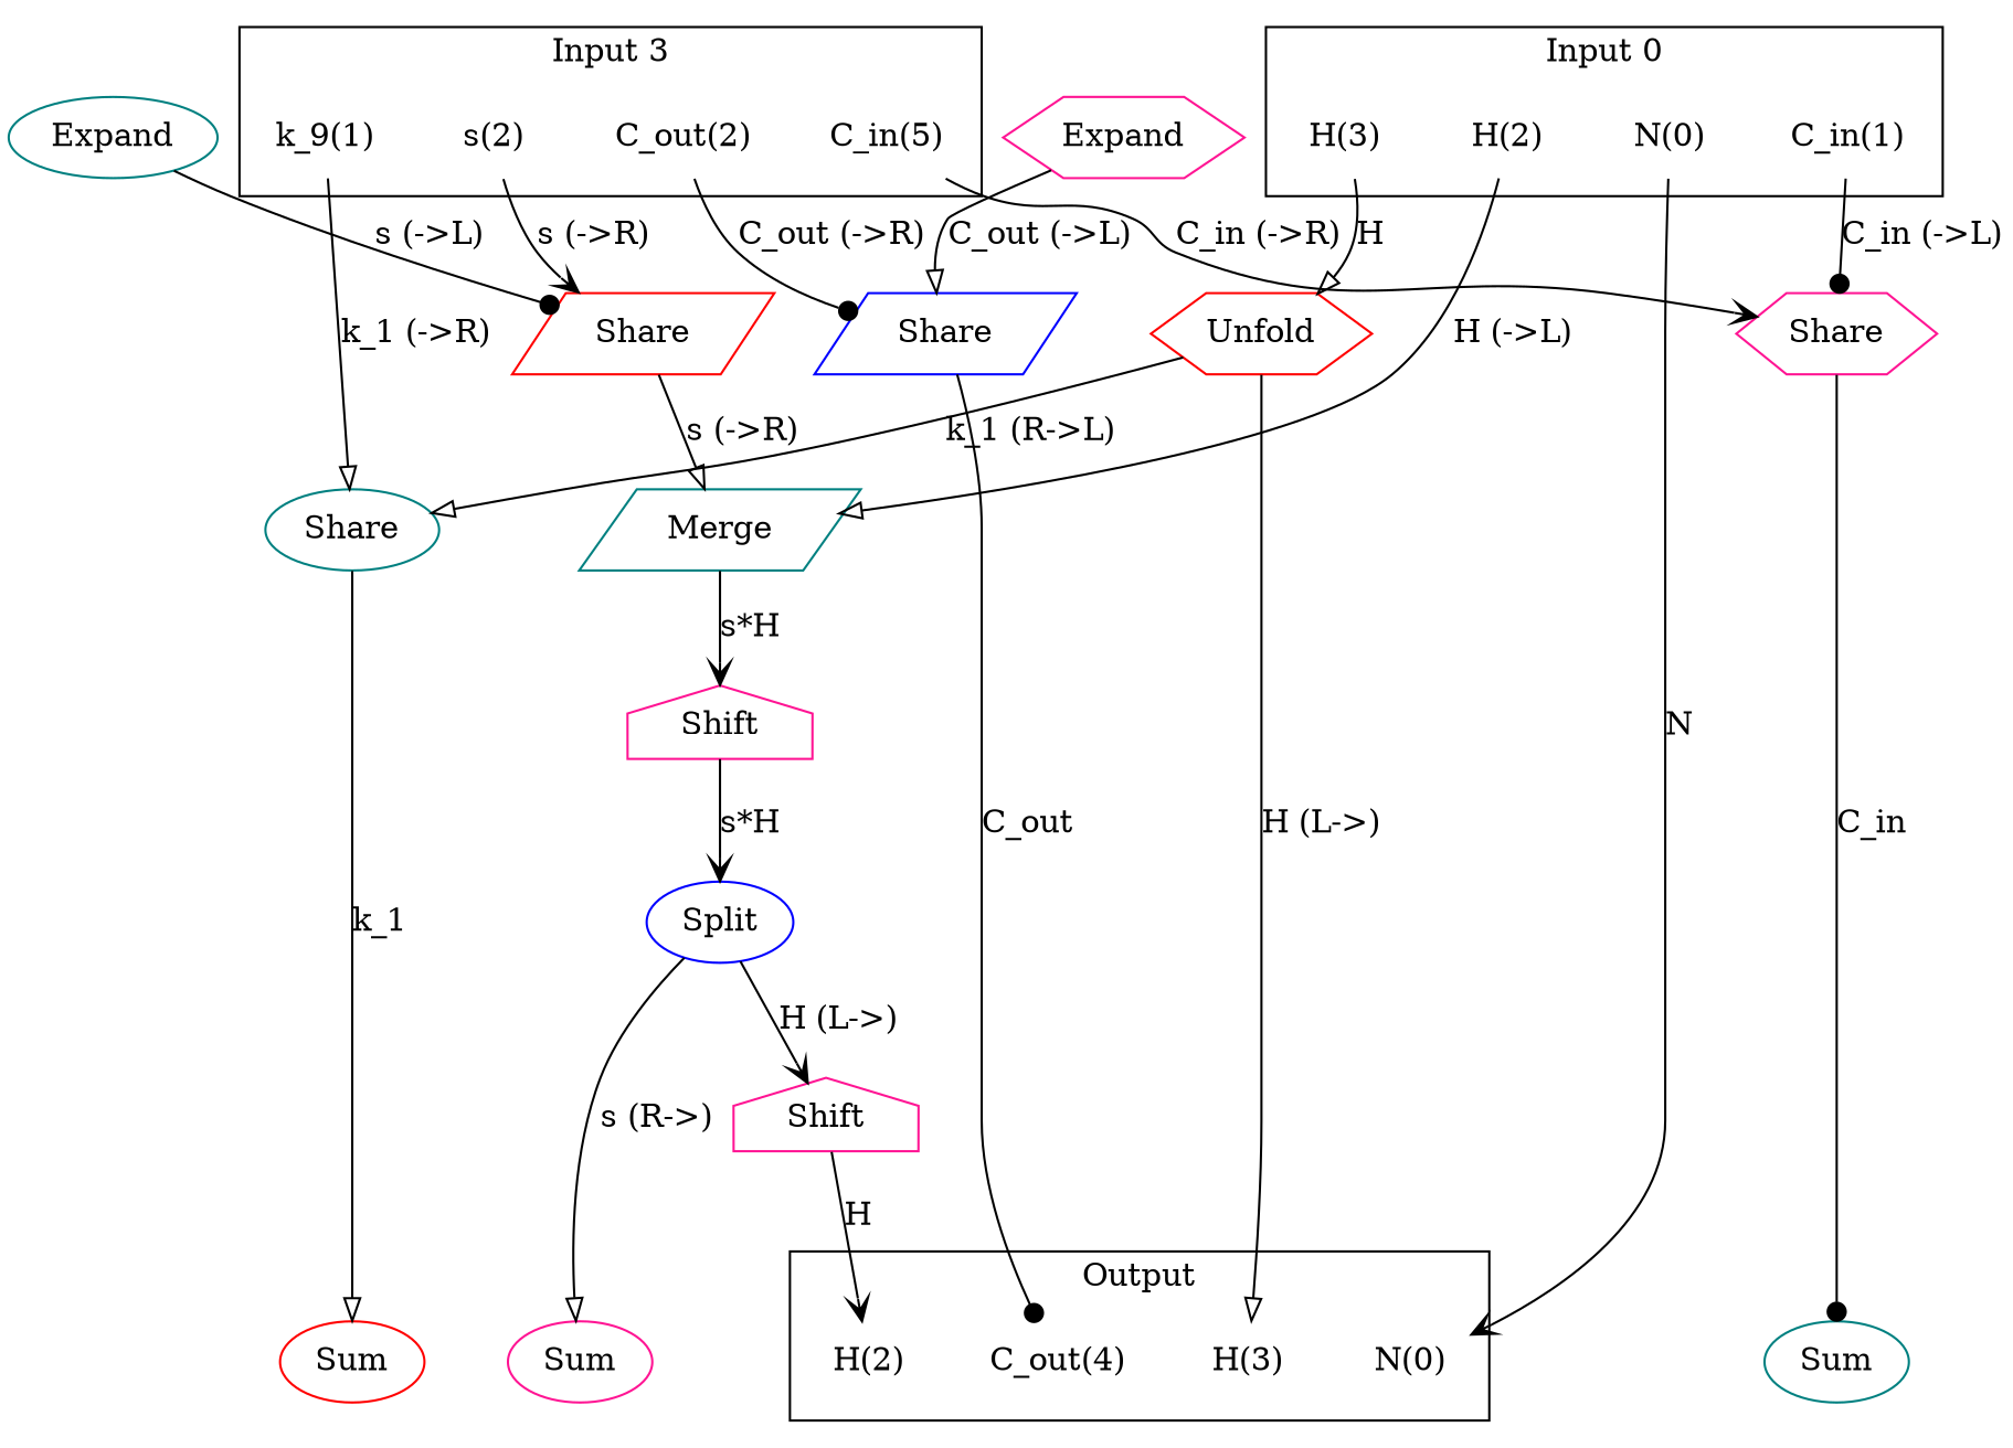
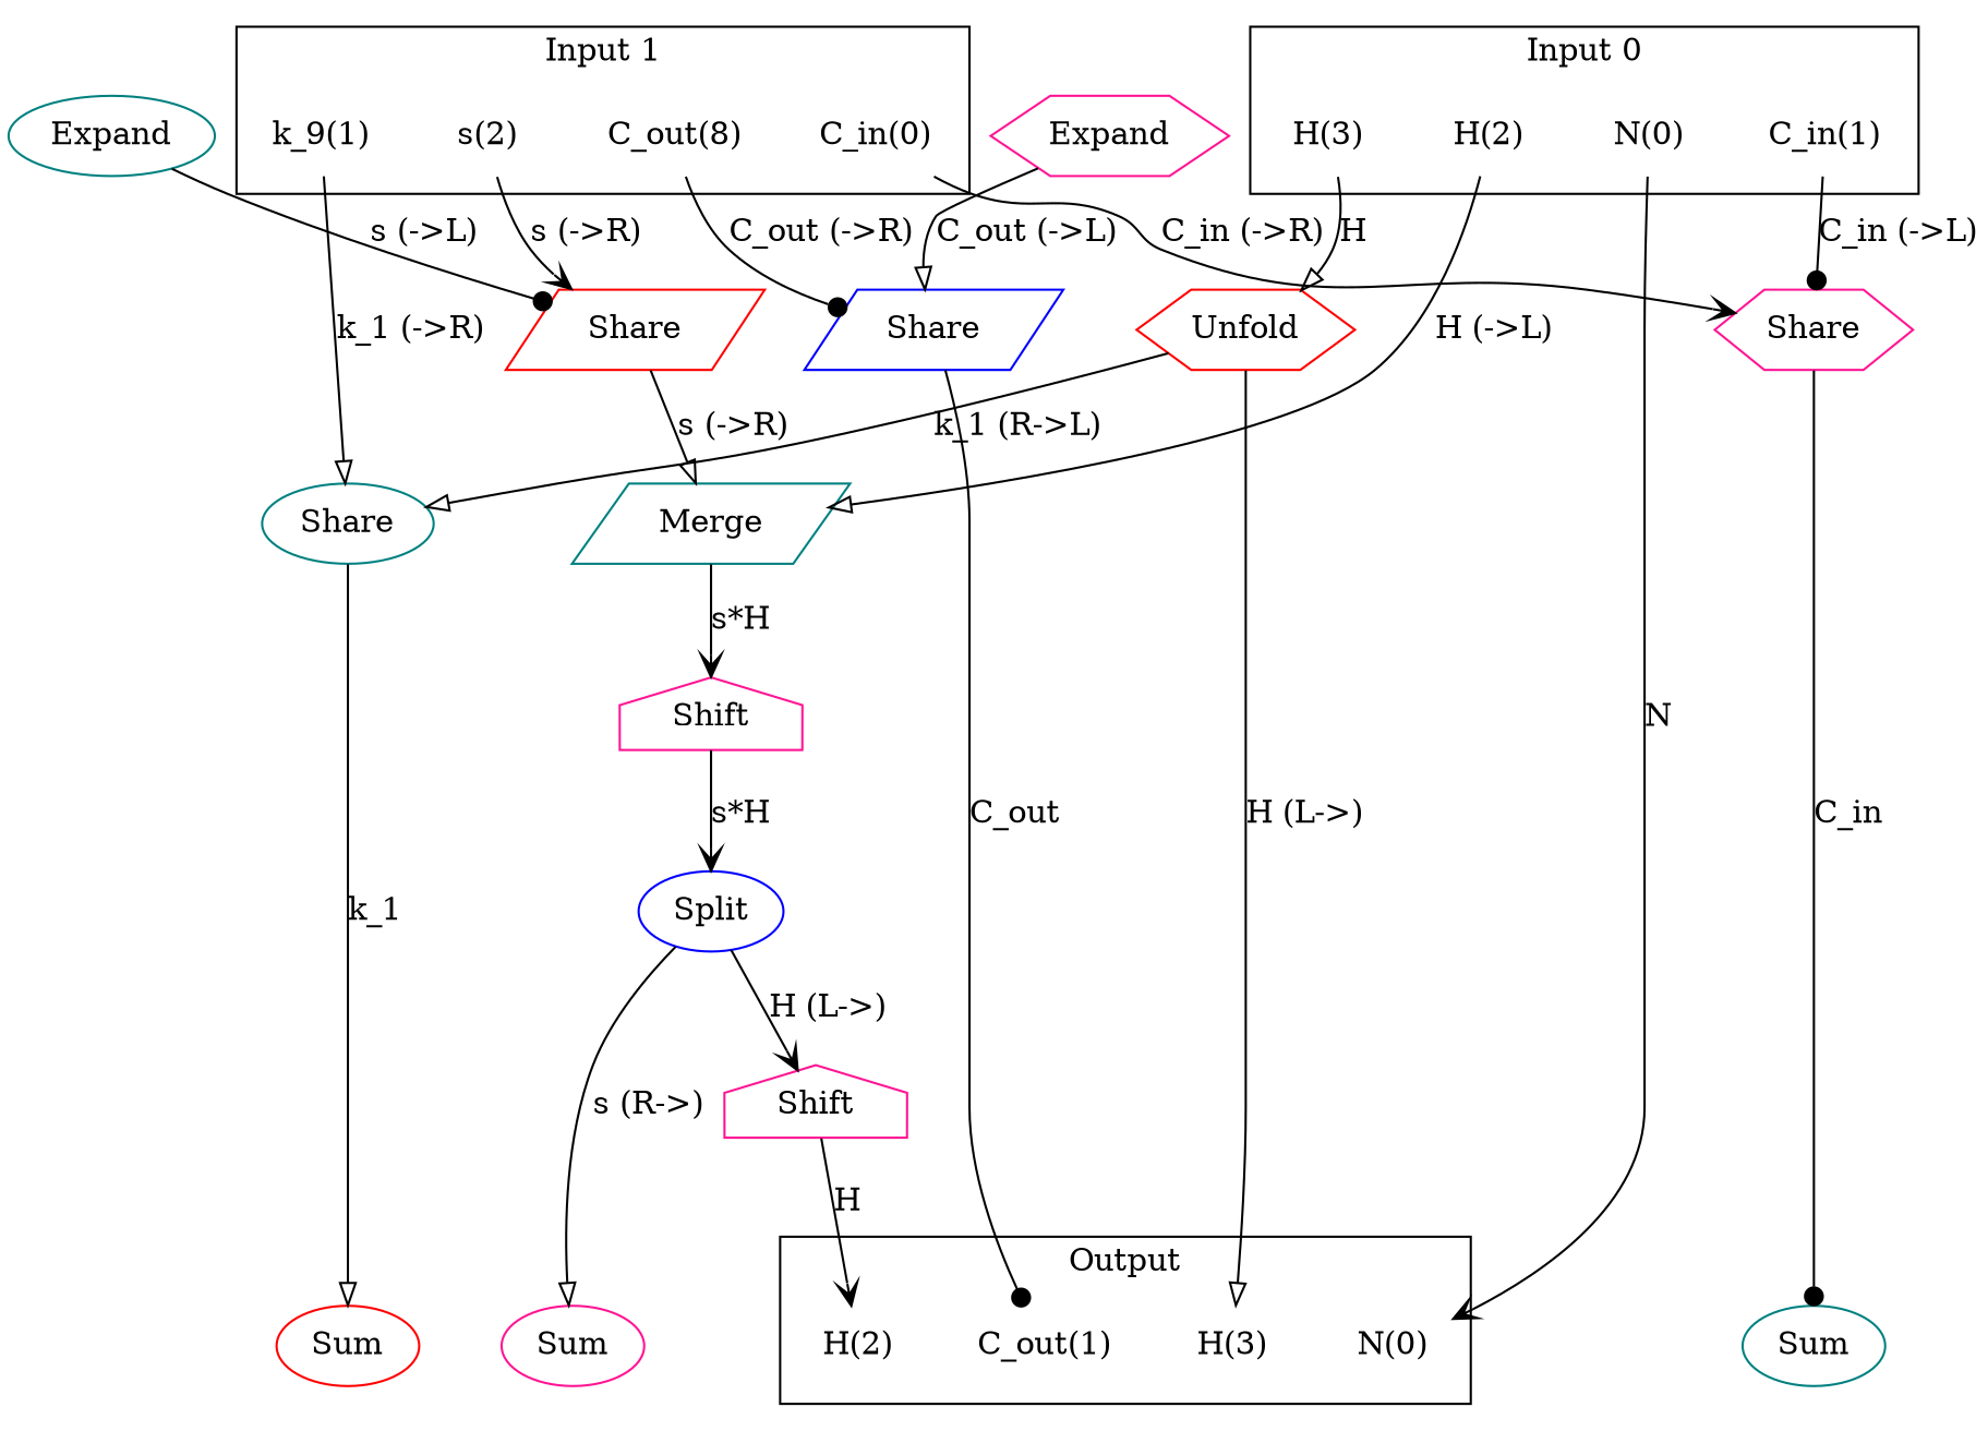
  digraph {
    newrank=true
    node [color=deeppink shape=none]
    edge [arrowhead=onormal]
    n1 [label=Sum shape=ellipse]
    n2 [color=red label=Sum shape=ellipse]
    n3 [color=teal label=Sum shape=ellipse]
    n4 [color=blue label="N(0)"]
-   n5 [color=teal label="C_out(4)"]
+   n5 [color=teal label="C_out(1)"]
    n6 [label="H(2)"]
    n7 [color=red label="H(3)"]
    n8 [color=teal label="N(0)"]
    n9 [color=red label="C_in(1)"]
    n10 [label="H(2)"]
    n11 [color=teal label="H(3)"]
-   n12 [label="C_in(5)"]
+   n12 [label="C_in(0)"]
    n13 [color=blue label="k_9(1)"]
-   n14 [color=blue label="C_out(2)"]
+   n14 [color=blue label="C_out(8)"]
    n15 [color=red label="s(2)"]
    n16 [label=Share shape=hexagon]
    n17 [color=teal label=Merge shape=parallelogram]
    n18 [color=red label=Unfold shape=hexagon]
    n19 [color=teal label=Share shape=ellipse]
    n20 [color=blue label=Share shape=parallelogram]
    n21 [color=red label=Share shape=parallelogram]
    n22 [label=Shift shape=house]
    n23 [color=blue label=Split shape=ellipse]
    n24 [label=Shift shape=house]
    n25 [color=teal label=Expand shape=ellipse]
    n26 [label=Expand shape=hexagon]
    subgraph sub_1 {
      rank=same
      n1
      n2
      n3
      n4
      n5
      n6
      n7
    }
    subgraph sub_2 {
      rank=same
      n8
      n9
      n10
      n11
      n12
      n13
      n14
      n15
    }
    subgraph cluster_3 {
      label=Output
      n4
      n5
      n6
      n7
    }
    subgraph cluster_4 {
      label="Input 0"
      n8
      n9
      n10
      n11
    }
    subgraph cluster_5 {
-     label="Input 3"
+     label="Input 1"
      n12
      n13
      n14
      n15
    }
    n8 -> n4 [arrowhead=vee label=N]
    n9 -> n16 [arrowhead=dot label="C_in (->L)"]
    n10 -> n17 [label="H (->L)"]
    n11 -> n18 [label=H]
    n12 -> n16 [arrowhead=vee label="C_in (->R)"]
    n13 -> n19 [label="k_1 (->R)"]
    n14 -> n20 [arrowhead=dot label="C_out (->R)"]
    n15 -> n21 [arrowhead=vee label="s (->R)"]
    n16 -> n3 [arrowhead=dot label=C_in]
    n17 -> n22 [arrowhead=vee label="s*H"]
    n18 -> n7 [label="H (L->)"]
    n18 -> n19 [label="k_1 (R->L)"]
    n19 -> n2 [label=k_1]
    n20 -> n5 [arrowhead=dot label=C_out]
    n21 -> n17 [label="s (->R)"]
    n22 -> n23 [arrowhead=vee label="s*H"]
    n23 -> n1 [label="s (R->)"]
    n23 -> n24 [arrowhead=vee label="H (L->)"]
    n24 -> n6 [arrowhead=vee label=H]
    n25 -> n21 [arrowhead=dot label="s (->L)"]
    n26 -> n20 [label="C_out (->L)"]
  }
